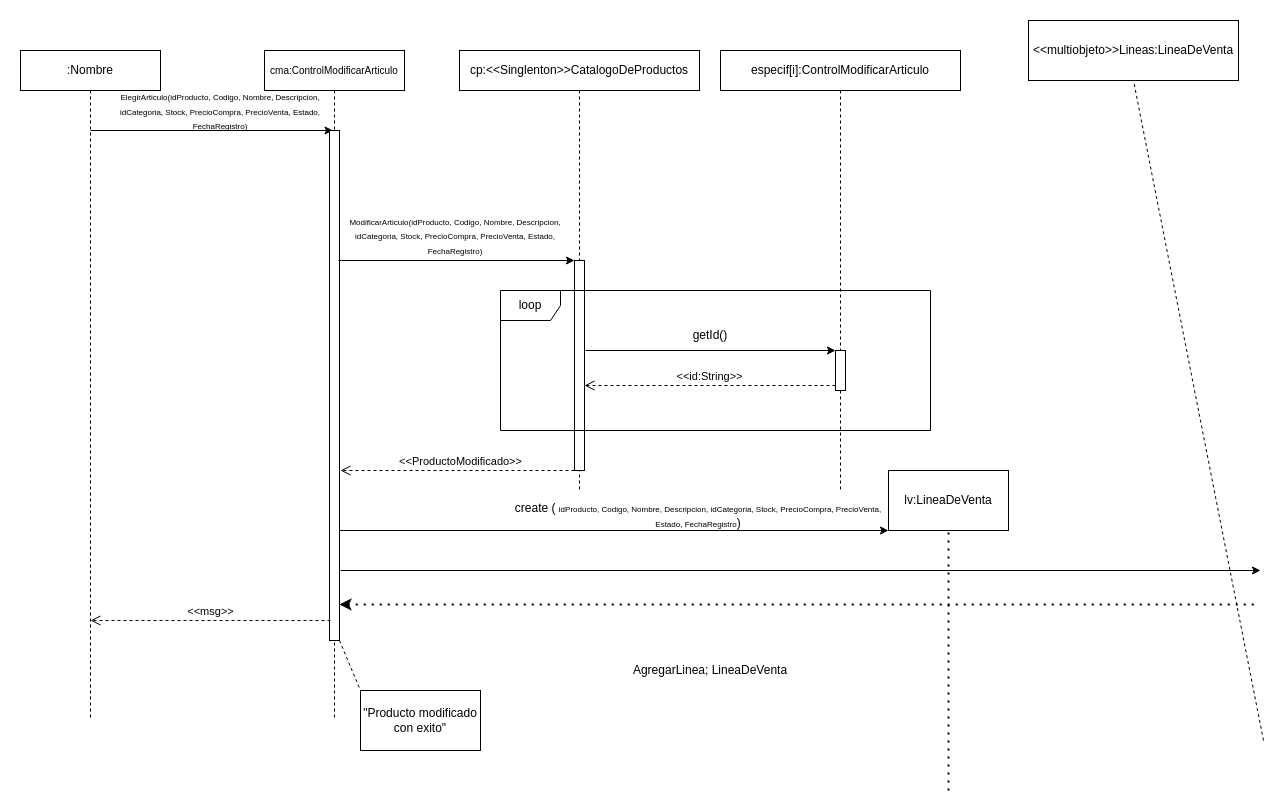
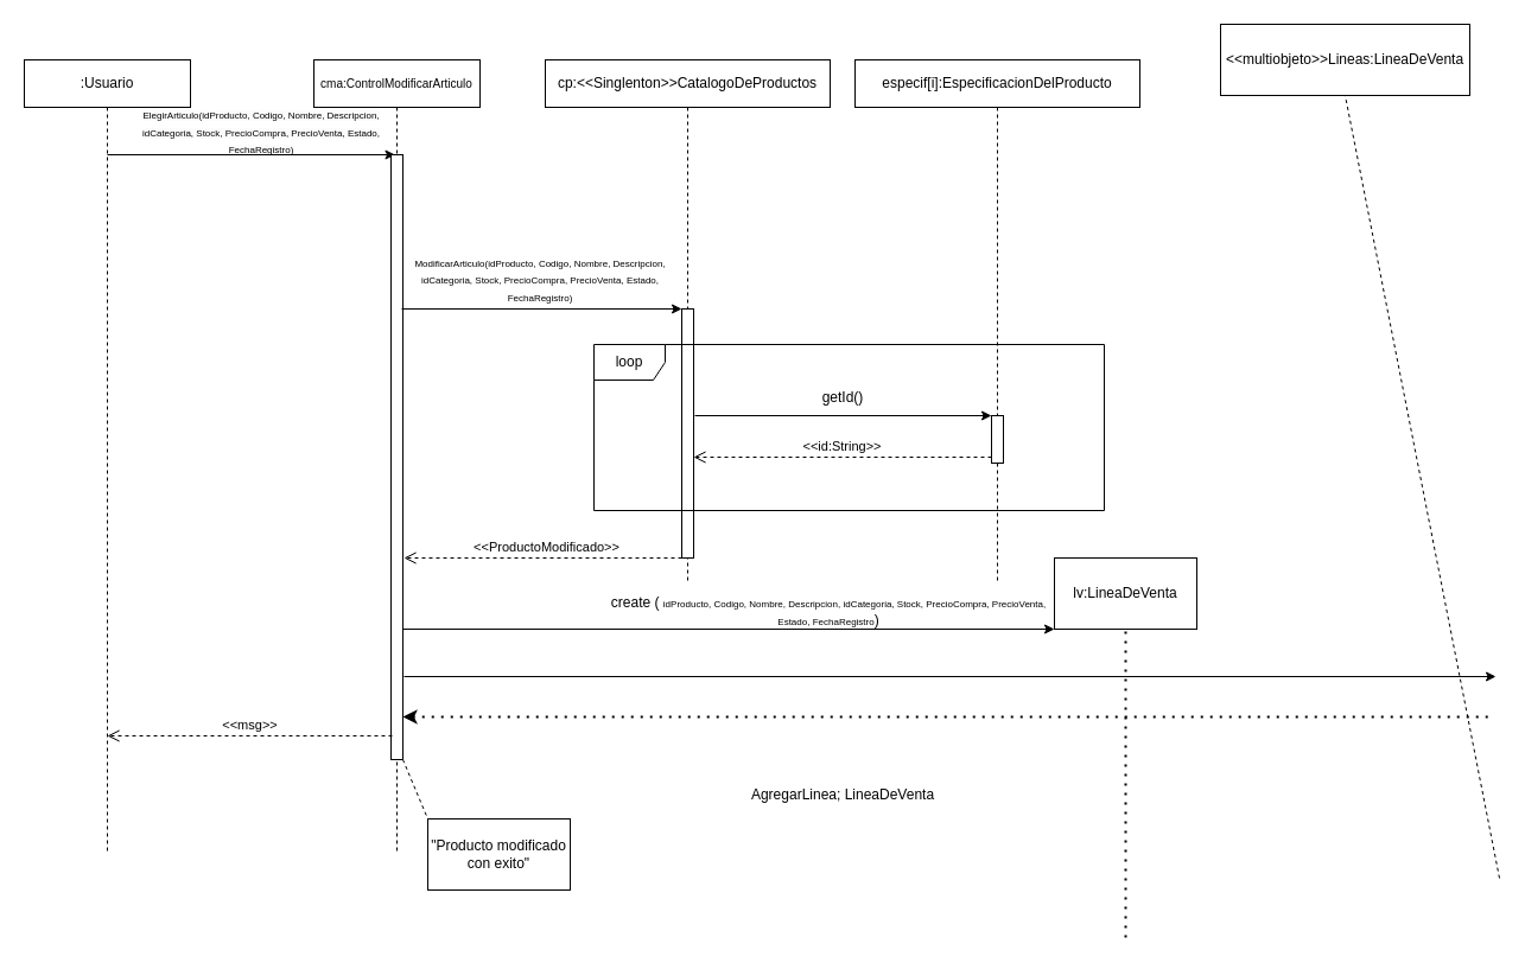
  <mxCell id="0" />
  <mxCell id="1" parent="0" />
  <mxCell id="2" value="&lt;font style=&quot;font-size: 8px;&quot;&gt;&lt;span style=&quot;color: rgb(0, 0, 0); font-family: Helvetica; font-style: normal; font-variant-ligatures: normal; font-variant-caps: normal; font-weight: 400; letter-spacing: normal; orphans: 2; text-align: center; text-indent: 0px; text-transform: none; widows: 2; word-spacing: 0px; -webkit-text-stroke-width: 0px; white-space: normal; background-color: rgb(251, 251, 251); text-decoration-thickness: initial; text-decoration-style: initial; text-decoration-color: initial; float: none; display: inline !important;&quot;&gt;ElegirArticulo(&lt;/span&gt;&lt;span style=&quot;forced-color-adjust: none; color: rgb(0, 0, 0); font-family: Helvetica; font-style: normal; font-variant-ligatures: normal; font-variant-caps: normal; font-weight: 400; letter-spacing: normal; orphans: 2; text-indent: 0px; text-transform: none; widows: 2; word-spacing: 0px; -webkit-text-stroke-width: 0px; white-space: normal; background-color: rgb(251, 251, 251); text-decoration-thickness: initial; text-decoration-style: initial; text-decoration-color: initial; text-align: start;&quot;&gt;&lt;font style=&quot;forced-color-adjust: none; font-size: 8px;&quot; face=&quot;Helvetica&quot;&gt;idProducto, Codigo, Nombre, Descripcion, idCategoria, Stock, PrecioCompra, PrecioVenta, Estado, FechaRegistro&lt;/font&gt;&lt;/span&gt;&lt;span style=&quot;color: rgb(0, 0, 0); font-family: Helvetica; font-style: normal; font-variant-ligatures: normal; font-variant-caps: normal; font-weight: 400; letter-spacing: normal; orphans: 2; text-align: center; text-indent: 0px; text-transform: none; widows: 2; word-spacing: 0px; -webkit-text-stroke-width: 0px; white-space: normal; background-color: rgb(251, 251, 251); text-decoration-thickness: initial; text-decoration-style: initial; text-decoration-color: initial; float: none; display: inline !important;&quot;&gt;)&lt;/span&gt;&lt;/font&gt;&lt;div style=&quot;font-size: 8px;&quot;&gt;&lt;br&gt;&lt;/div&gt;" style="text;html=1;align=center;verticalAlign=middle;whiteSpace=wrap;rounded=0;" vertex="1" parent="1"><mxGeometry x="100" y="80" width="240" height="70" as="geometry" /></mxCell>
  <mxCell id="3" value="" style="endArrow=classic;html=1;rounded=0;entryX=0.25;entryY=0;entryDx=0;entryDy=0;" edge="1" parent="1"><mxGeometry width="50" height="50" relative="1" as="geometry"><mxPoint x="90" y="130" as="sourcePoint" /><mxPoint x="332.5" y="130" as="targetPoint" /></mxGeometry></mxCell>
- <mxCell id="4" value=":Nombre" style="shape=umlLifeline;perimeter=lifelinePerimeter;whiteSpace=wrap;html=1;container=1;dropTarget=0;collapsible=0;recursiveResize=0;outlineConnect=0;portConstraint=eastwest;newEdgeStyle={&quot;curved&quot;:0,&quot;rounded&quot;:0};" vertex="1" parent="1"><mxGeometry x="20" y="50" width="140" height="670" as="geometry" /></mxCell>
+ <mxCell id="4" value=":Usuario" style="shape=umlLifeline;perimeter=lifelinePerimeter;whiteSpace=wrap;html=1;container=1;dropTarget=0;collapsible=0;recursiveResize=0;outlineConnect=0;portConstraint=eastwest;newEdgeStyle={&quot;curved&quot;:0,&quot;rounded&quot;:0};" vertex="1" parent="1"><mxGeometry x="20" y="50" width="140" height="670" as="geometry" /></mxCell>
  <mxCell id="5" value="&lt;font style=&quot;font-size: 10px;&quot;&gt;cma:ControlModificar&lt;span style=&quot;background-color: initial;&quot;&gt;Articulo&lt;/span&gt;&lt;/font&gt;" style="shape=umlLifeline;perimeter=lifelinePerimeter;whiteSpace=wrap;html=1;container=1;dropTarget=0;collapsible=0;recursiveResize=0;outlineConnect=0;portConstraint=eastwest;newEdgeStyle={&quot;curved&quot;:0,&quot;rounded&quot;:0};" vertex="1" parent="1"><mxGeometry x="264" y="50" width="140" height="670" as="geometry" /></mxCell>
  <mxCell id="6" value="" style="html=1;points=[[0,0,0,0,5],[0,1,0,0,-5],[1,0,0,0,5],[1,1,0,0,-5]];perimeter=orthogonalPerimeter;outlineConnect=0;targetShapes=umlLifeline;portConstraint=eastwest;newEdgeStyle={&quot;curved&quot;:0,&quot;rounded&quot;:0};" vertex="1" parent="5"><mxGeometry x="65" y="80" width="10" height="510" as="geometry" /></mxCell>
  <mxCell id="7" value="cp:&amp;lt;&amp;lt;Singlenton&amp;gt;&amp;gt;CatalogoDeProductos" style="shape=umlLifeline;perimeter=lifelinePerimeter;whiteSpace=wrap;html=1;container=1;dropTarget=0;collapsible=0;recursiveResize=0;outlineConnect=0;portConstraint=eastwest;newEdgeStyle={&quot;curved&quot;:0,&quot;rounded&quot;:0};size=40;" vertex="1" parent="1"><mxGeometry x="459" y="50" width="240" height="440" as="geometry" /></mxCell>
  <mxCell id="8" value="" style="html=1;points=[[0,0,0,0,5],[0,1,0,0,-5],[1,0,0,0,5],[1,1,0,0,-5]];perimeter=orthogonalPerimeter;outlineConnect=0;targetShapes=umlLifeline;portConstraint=eastwest;newEdgeStyle={&quot;curved&quot;:0,&quot;rounded&quot;:0};" vertex="1" parent="7"><mxGeometry x="115" y="210" width="10" height="210" as="geometry" /></mxCell>
  <mxCell id="9" value="" style="endArrow=classic;html=1;rounded=0;" edge="1" parent="7" target="8"><mxGeometry width="50" height="50" relative="1" as="geometry"><mxPoint x="-121" y="210" as="sourcePoint" /><mxPoint x="51" y="210" as="targetPoint" /></mxGeometry></mxCell>
  <mxCell id="10" value="&lt;font style=&quot;font-size: 8px;&quot;&gt;ModificarArticulo(i&lt;span style=&quot;text-align: start;&quot;&gt;&lt;font style=&quot;&quot;&gt;dProducto, Codigo, Nombre, Descripcion, idCategoria, Stock, PrecioCompra, PrecioVenta, Estado, FechaRegistro&lt;/font&gt;&lt;/span&gt;)&lt;/font&gt;" style="text;html=1;align=center;verticalAlign=middle;whiteSpace=wrap;rounded=0;" vertex="1" parent="1"><mxGeometry x="340" y="220" width="230" height="30" as="geometry" /></mxCell>
- <mxCell id="11" value="especif[i]:ControlModificarArticulo" style="shape=umlLifeline;perimeter=lifelinePerimeter;whiteSpace=wrap;html=1;container=1;dropTarget=0;collapsible=0;recursiveResize=0;outlineConnect=0;portConstraint=eastwest;newEdgeStyle={&quot;curved&quot;:0,&quot;rounded&quot;:0};size=40;" vertex="1" parent="1"><mxGeometry x="720" y="50" width="240" height="440" as="geometry" /></mxCell>
+ <mxCell id="11" value="especif[i]:EspecificacionDelProducto" style="shape=umlLifeline;perimeter=lifelinePerimeter;whiteSpace=wrap;html=1;container=1;dropTarget=0;collapsible=0;recursiveResize=0;outlineConnect=0;portConstraint=eastwest;newEdgeStyle={&quot;curved&quot;:0,&quot;rounded&quot;:0};size=40;" vertex="1" parent="1"><mxGeometry x="720" y="50" width="240" height="440" as="geometry" /></mxCell>
  <mxCell id="12" value="" style="html=1;points=[[0,0,0,0,5],[0,1,0,0,-5],[1,0,0,0,5],[1,1,0,0,-5]];perimeter=orthogonalPerimeter;outlineConnect=0;targetShapes=umlLifeline;portConstraint=eastwest;newEdgeStyle={&quot;curved&quot;:0,&quot;rounded&quot;:0};fillColor=default;" vertex="1" parent="11"><mxGeometry x="115" y="300" width="10" height="40" as="geometry" /></mxCell>
  <mxCell id="13" value="" style="endArrow=classic;html=1;rounded=0;" edge="1" parent="1"><mxGeometry width="50" height="50" relative="1" as="geometry"><mxPoint x="584.997" y="350" as="sourcePoint" /><mxPoint x="835" y="350" as="targetPoint" /></mxGeometry></mxCell>
  <mxCell id="14" value="getId()" style="text;html=1;align=center;verticalAlign=middle;whiteSpace=wrap;rounded=0;" vertex="1" parent="1"><mxGeometry x="680" y="320" width="60" height="30" as="geometry" /></mxCell>
  <mxCell id="15" value="&amp;lt;&amp;lt;id:String&amp;gt;&amp;gt;" style="html=1;verticalAlign=bottom;endArrow=open;dashed=1;endSize=8;curved=0;rounded=0;exitX=0;exitY=1;exitDx=0;exitDy=-5;exitPerimeter=0;" edge="1" parent="1" source="12" target="8"><mxGeometry relative="1" as="geometry"><mxPoint x="820" y="390" as="sourcePoint" /><mxPoint x="590" y="380" as="targetPoint" /><mxPoint as="offset" /></mxGeometry></mxCell>
  <mxCell id="16" value="loop" style="shape=umlFrame;whiteSpace=wrap;html=1;pointerEvents=0;" vertex="1" parent="1"><mxGeometry x="500" y="290" width="430" height="140" as="geometry" /></mxCell>
  <mxCell id="17" value="&amp;lt;&amp;lt;ProductoModificado&amp;gt;&amp;gt;" style="html=1;verticalAlign=bottom;endArrow=open;dashed=1;endSize=8;curved=0;rounded=0;exitX=0;exitY=1;exitDx=0;exitDy=-5;exitPerimeter=0;" edge="1" parent="1"><mxGeometry relative="1" as="geometry"><mxPoint x="580" y="470" as="sourcePoint" /><mxPoint x="340" y="470" as="targetPoint" /><mxPoint as="offset" /></mxGeometry></mxCell>
  <mxCell id="18" value="&amp;lt;&amp;lt;msg&amp;gt;&amp;gt;" style="html=1;verticalAlign=bottom;endArrow=open;dashed=1;endSize=8;curved=0;rounded=0;exitX=0;exitY=1;exitDx=0;exitDy=-5;exitPerimeter=0;" edge="1" parent="1"><mxGeometry relative="1" as="geometry"><mxPoint x="330" y="620" as="sourcePoint" /><mxPoint x="90" y="620" as="targetPoint" /><mxPoint as="offset" /></mxGeometry></mxCell>
  <mxCell id="19" value="&quot;Producto modificado con exito&quot;" style="rounded=0;whiteSpace=wrap;html=1;" vertex="1" parent="1"><mxGeometry x="360" y="690" width="120" height="60" as="geometry" /></mxCell>
  <mxCell id="20" value="" style="endArrow=none;dashed=1;html=1;rounded=0;entryX=0;entryY=0;entryDx=0;entryDy=0;" edge="1" parent="1" source="6" target="19"><mxGeometry width="50" height="50" relative="1" as="geometry"><mxPoint x="350" y="530" as="sourcePoint" /><mxPoint x="400" y="480" as="targetPoint" /></mxGeometry></mxCell>
  <mxCell id="21" value="lv:LineaDeVenta" style="rounded=0;whiteSpace=wrap;html=1;" vertex="1" parent="1"><mxGeometry x="888" y="470" width="120" height="60" as="geometry" /></mxCell>
  <mxCell id="22" value="" style="endArrow=none;dashed=1;html=1;dashPattern=1 3;strokeWidth=2;rounded=0;entryX=0.5;entryY=1;entryDx=0;entryDy=0;" edge="1" parent="1" target="21"><mxGeometry width="50" height="50" relative="1" as="geometry"><mxPoint x="948" y="790" as="sourcePoint" /><mxPoint x="938" y="500" as="targetPoint" /></mxGeometry></mxCell>
  <mxCell id="23" value="AgregarLinea; LineaDeVenta" style="text;html=1;align=center;verticalAlign=middle;whiteSpace=wrap;rounded=0;" vertex="1" parent="1"><mxGeometry x="620" y="655" width="180" height="30" as="geometry" /></mxCell>
  <mxCell id="24" value="&amp;lt;&amp;lt;multiobjeto&amp;gt;&amp;gt;Lineas:LineaDeVenta" style="rounded=0;whiteSpace=wrap;html=1;" vertex="1" parent="1"><mxGeometry x="1028" y="20" width="210" height="60" as="geometry" /></mxCell>
  <mxCell id="25" value="" style="endArrow=none;dashed=1;html=1;rounded=0;entryX=0.5;entryY=1;entryDx=0;entryDy=0;" edge="1" parent="1" target="24"><mxGeometry width="50" height="50" relative="1" as="geometry"><mxPoint x="1263" y="740" as="sourcePoint" /><mxPoint x="1218" y="260" as="targetPoint" /></mxGeometry></mxCell>
  <mxCell id="26" value="" style="endArrow=none;dashed=1;html=1;dashPattern=1 3;strokeWidth=2;rounded=0;startArrow=classic;startFill=1;" edge="1" parent="1"><mxGeometry width="50" height="50" relative="1" as="geometry"><mxPoint x="339" y="604" as="sourcePoint" /><mxPoint x="1258" y="604" as="targetPoint" /></mxGeometry></mxCell>
  <mxCell id="27" value="" style="endArrow=classic;html=1;rounded=0;" edge="1" parent="1"><mxGeometry width="50" height="50" relative="1" as="geometry"><mxPoint x="339" y="530" as="sourcePoint" /><mxPoint x="888" y="530" as="targetPoint" /></mxGeometry></mxCell>
  <mxCell id="28" value="create (&amp;nbsp;&lt;span style=&quot;font-size: 8px; text-align: start;&quot;&gt;idProducto, Codigo, Nombre, Descripcion, idCategoria, Stock, PrecioCompra, PrecioVenta, Estado, FechaRegistro&lt;/span&gt;)" style="text;html=1;align=center;verticalAlign=middle;whiteSpace=wrap;rounded=0;" vertex="1" parent="1"><mxGeometry x="508" y="500" width="380" height="30" as="geometry" /></mxCell>
  <mxCell id="29" value="" style="endArrow=classic;html=1;rounded=0;" edge="1" parent="1"><mxGeometry width="50" height="50" relative="1" as="geometry"><mxPoint x="340" y="570" as="sourcePoint" /><mxPoint x="1260" y="570" as="targetPoint" /></mxGeometry></mxCell>
